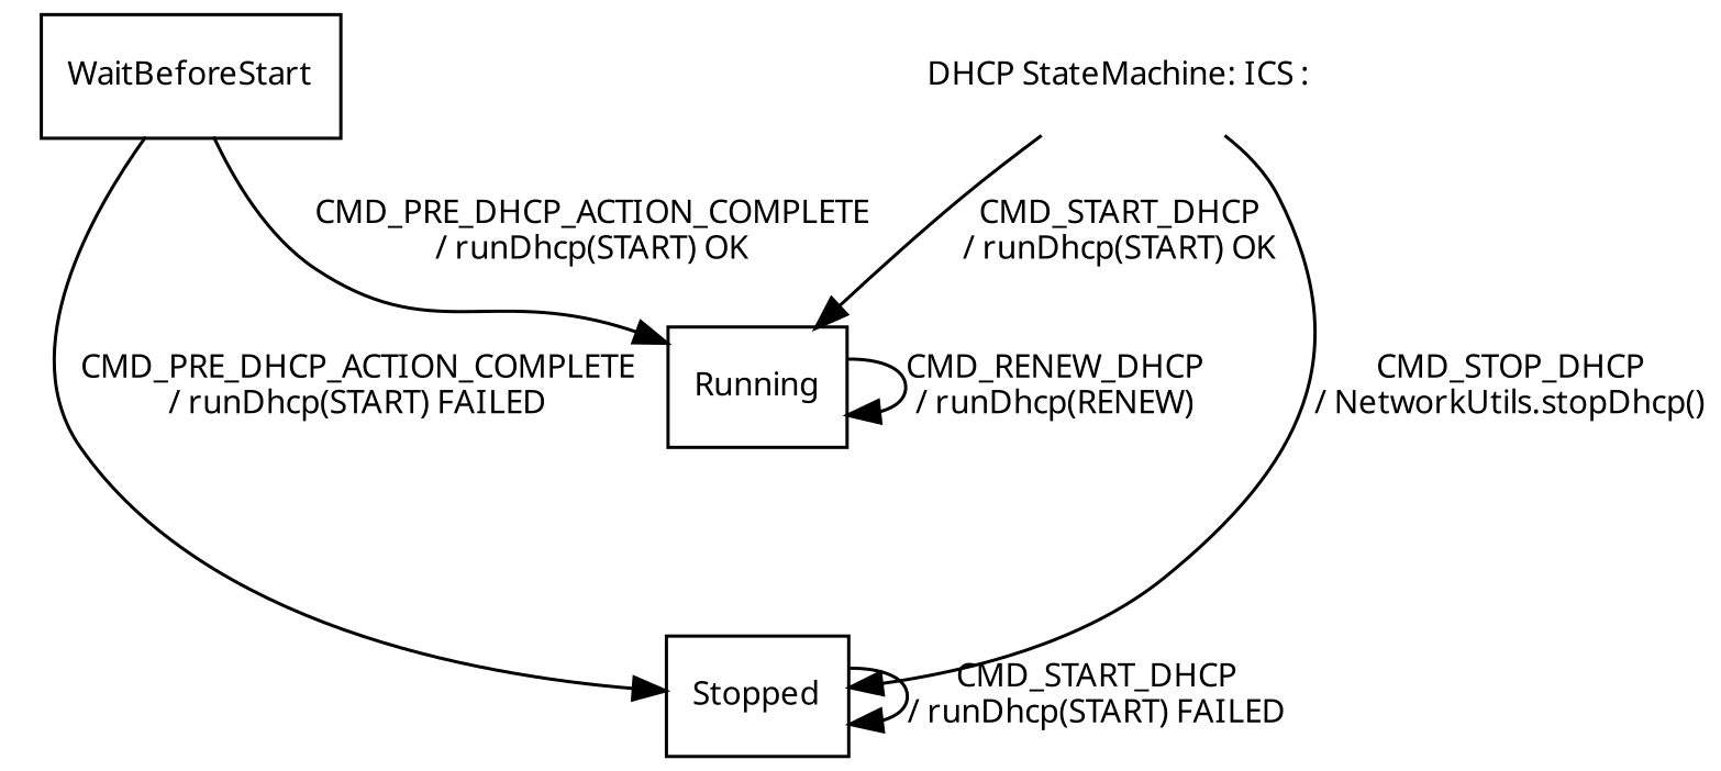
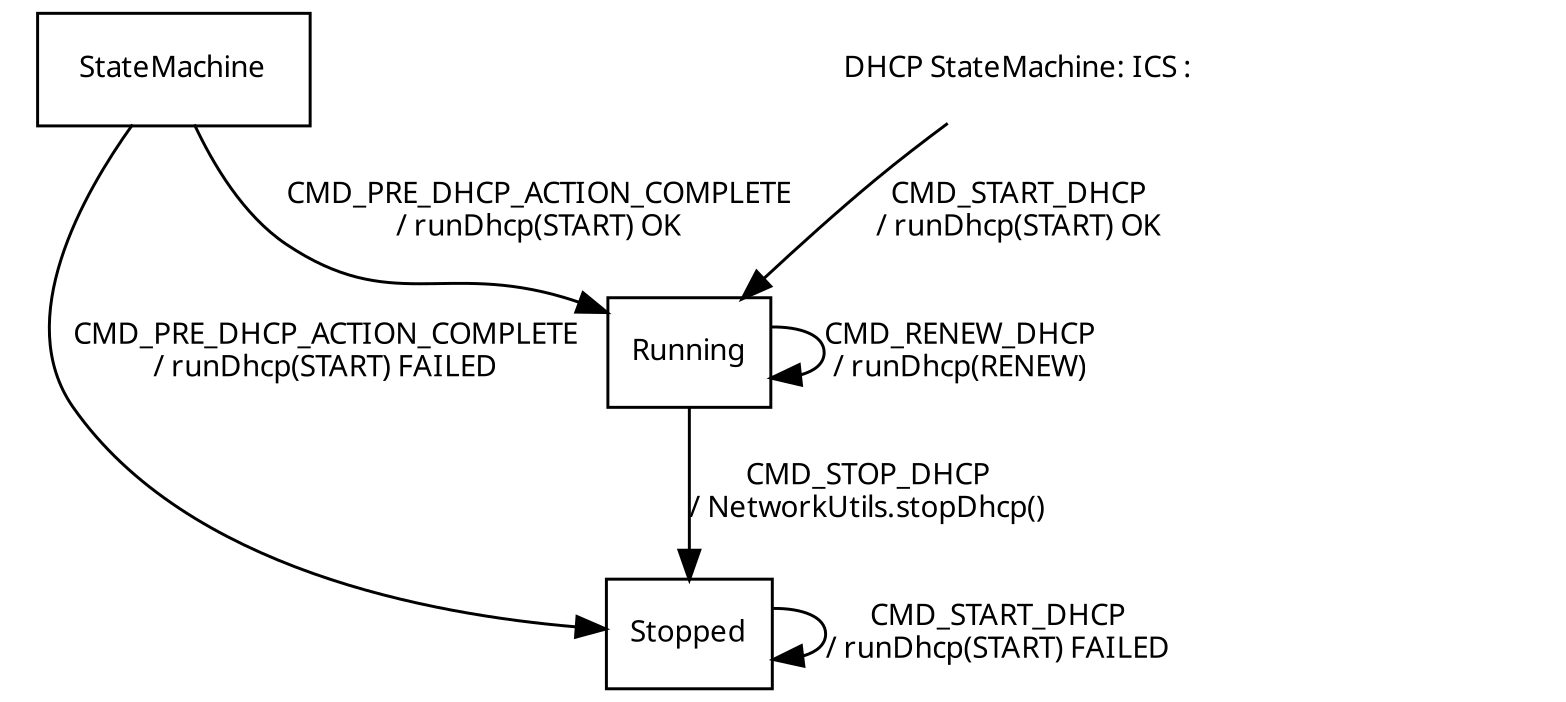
  digraph {
    fontname="Microsoft YaHei"
    fontsize=15
    node [fontname="Microsoft YaHei" fontsize=10 shape=record]
    edge [fontname="Microsoft YaHei" fontsize=10]
    Stopped
    Running
-   WaitBeforeStart
+   WaitBeforeStart [label=StateMachine]
    "DHCP StateMachine: ICS :" [shape=plaintext]
    Stopped -> Stopped [label="CMD_START_DHCP\n/ runDhcp(START) FAILED"]
-   "DHCP StateMachine: ICS :" -> Stopped [label="CMD_STOP_DHCP\n/ NetworkUtils.stopDhcp()"]
+   Running -> Stopped [label="CMD_STOP_DHCP\n/ NetworkUtils.stopDhcp()"]
    Running -> Running [label="CMD_RENEW_DHCP\n/ runDhcp(RENEW)"]
    WaitBeforeStart -> Stopped [label="CMD_PRE_DHCP_ACTION_COMPLETE\n/ runDhcp(START) FAILED"]
    WaitBeforeStart -> Running [label="CMD_PRE_DHCP_ACTION_COMPLETE\n/ runDhcp(START) OK"]
    "DHCP StateMachine: ICS :" -> Running [label="CMD_START_DHCP\n/ runDhcp(START) OK"]
  }
